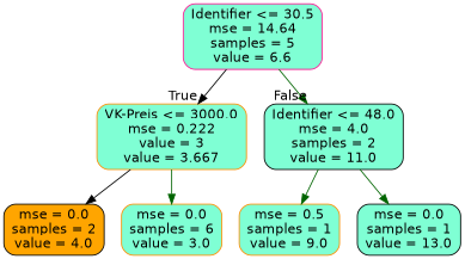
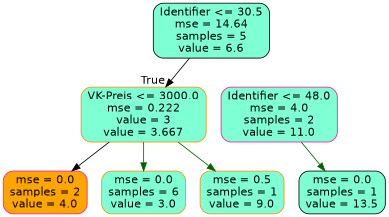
  digraph {
    node [color=darkorange fillcolor=aquamarine fontname=helvetica shape=box style="filled, rounded"]
    edge [color=darkgreen fontname=helvetica]
-   n1 [color=deeppink label="Identifier <= 30.5\nmse = 14.64\nsamples = 5\nvalue = 6.6"]
+   n1 [color=black label="Identifier <= 30.5\nmse = 14.64\nsamples = 5\nvalue = 6.6"]
    n2 [label="VK-Preis <= 3000.0\nmse = 0.222\nvalue = 3\nvalue = 3.667"]
-   n3 [color=black label="Identifier <= 48.0\nmse = 4.0\nsamples = 2\nvalue = 11.0"]
-   n4 [color=black fillcolor=orange label="mse = 0.0\nsamples = 2\nvalue = 4.0"]
+   n3 [color=deeppink label="Identifier <= 48.0\nmse = 4.0\nsamples = 2\nvalue = 11.0"]
+   n4 [color=deeppink fillcolor=orange label="mse = 0.0\nsamples = 2\nvalue = 4.0"]
    n5 [label="mse = 0.0\nsamples = 6\nvalue = 3.0"]
    n6 [label="mse = 0.5\nsamples = 1\nvalue = 9.0"]
-   n7 [color=black label="mse = 0.0\nsamples = 1\nvalue = 13.0"]
+   n7 [color=black label="mse = 0.0\nsamples = 1\nvalue = 13.5"]
    n1 -> n2 [color=black headlabel=True labelangle=45 labeldistance=2.5]
-   n1 -> n3 [headlabel=False labelangle=-45 labeldistance=2.5]
    n2 -> n4 [color=black]
    n2 -> n5
-   n3 -> n6
+   n2 -> n6
    n3 -> n7
  }
